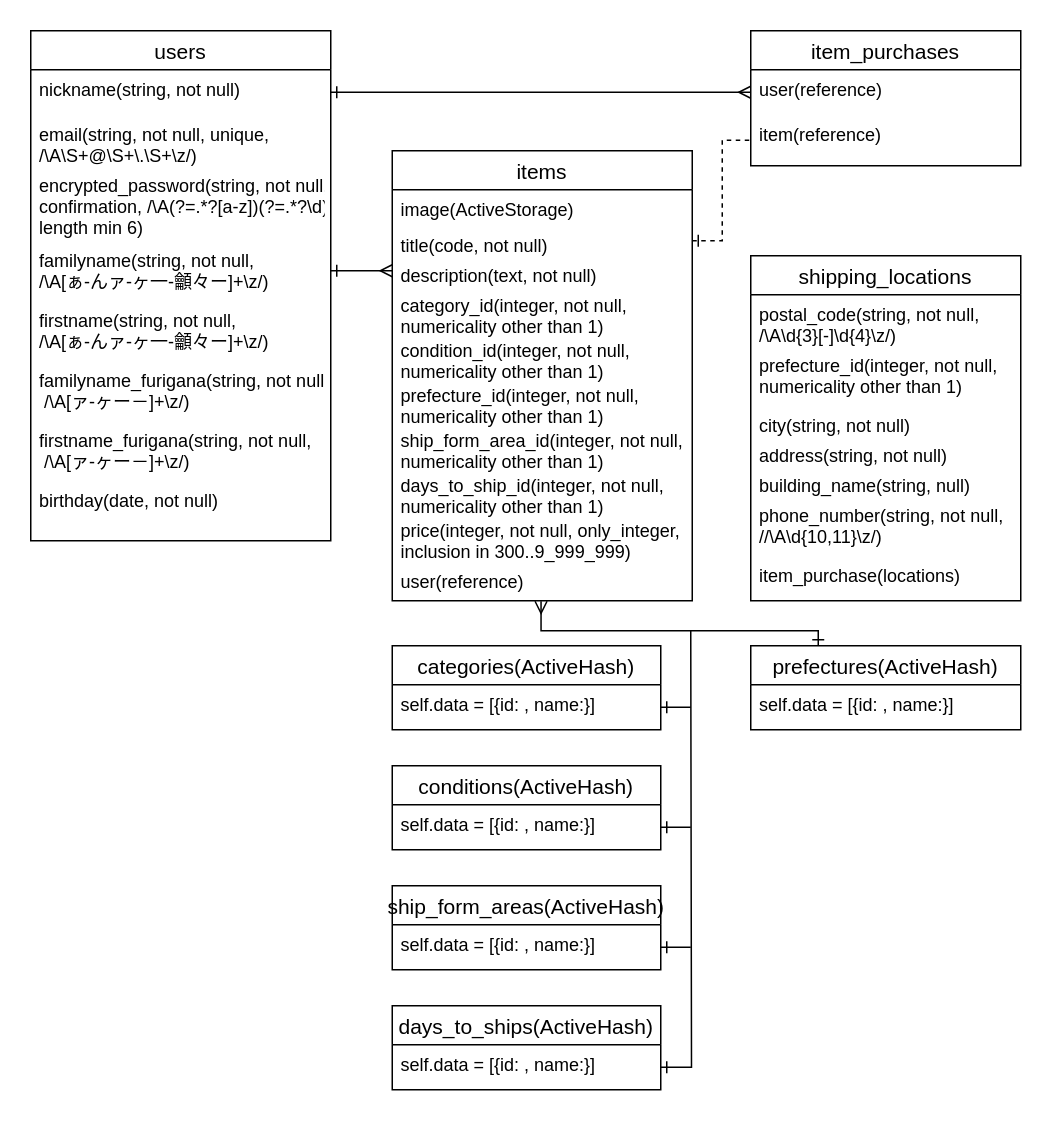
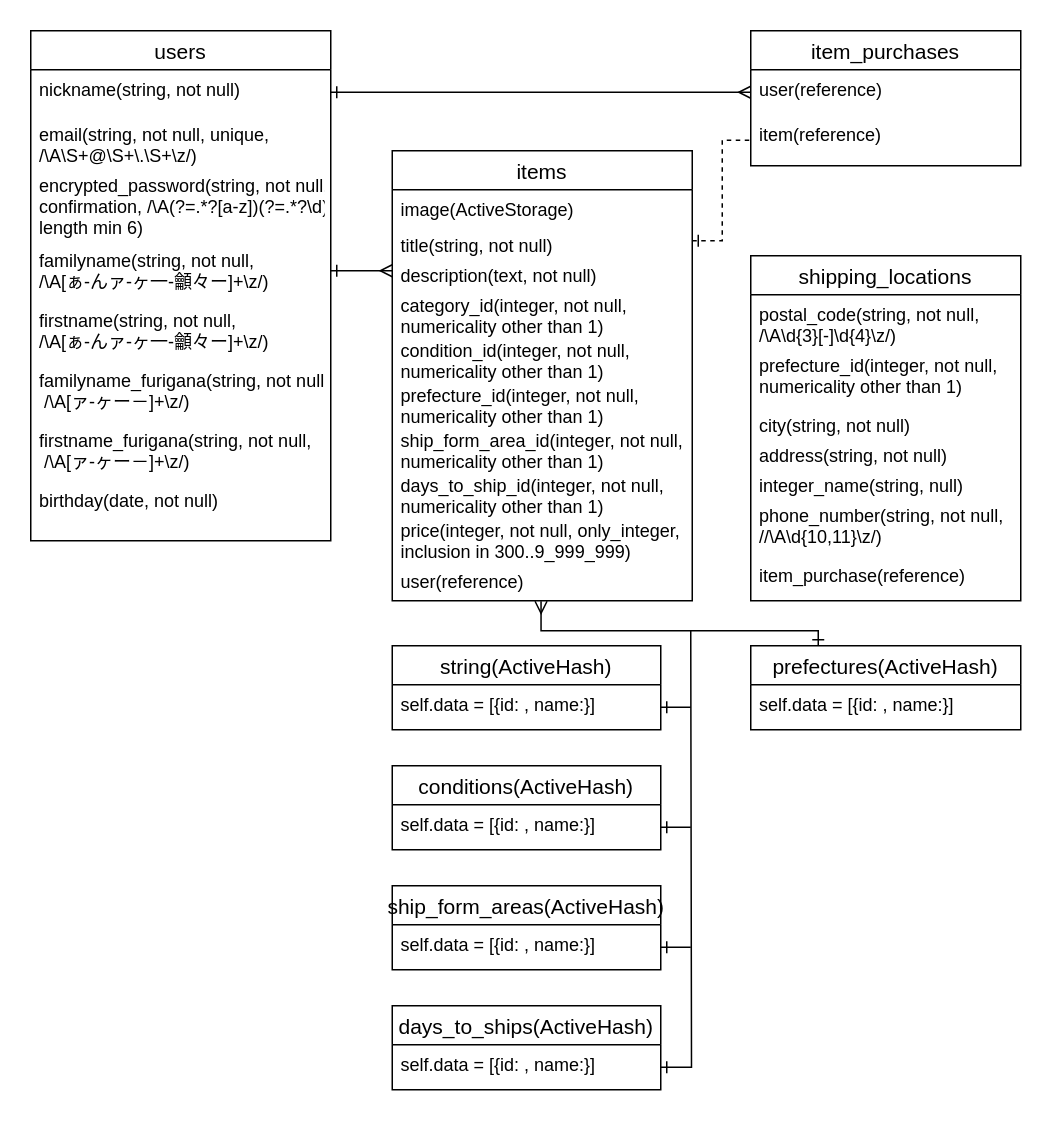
  <mxCell id="0" />
  <mxCell id="1" parent="0" />
  <mxCell id="2" value="users" style="swimlane;fontStyle=0;childLayout=stackLayout;horizontal=1;startSize=26;horizontalStack=0;resizeParent=1;resizeParentMax=0;resizeLast=0;collapsible=1;marginBottom=0;align=center;fontSize=14;" parent="1" vertex="1"><mxGeometry width="200" height="340" as="geometry" x="20" y="20" /></mxCell>
  <mxCell id="3" value="nickname(string, not null)" style="text;strokeColor=none;fillColor=none;spacingLeft=4;spacingRight=4;overflow=hidden;rotatable=0;points=[[0,0.5],[1,0.5]];portConstraint=eastwest;fontSize=12;" parent="2" vertex="1"><mxGeometry y="26" width="200" height="30" as="geometry" /></mxCell>
  <mxCell id="4" value="email(string, not null, unique, &#10;/\A\S+@\S+\.\S+\z/)" style="text;strokeColor=none;fillColor=none;spacingLeft=4;spacingRight=4;overflow=hidden;rotatable=0;points=[[0,0.5],[1,0.5]];portConstraint=eastwest;fontSize=12;" parent="2" vertex="1"><mxGeometry y="56" width="200" height="34" as="geometry" /></mxCell>
  <mxCell id="5" value="encrypted_password(string, not null,&#10;confirmation, /\A(?=.*?[a-z])(?=.*?\d)[a-z\d]{8,100}+\z/i,&#10;length min 6)" style="text;strokeColor=none;fillColor=none;spacingLeft=4;spacingRight=4;overflow=hidden;rotatable=0;points=[[0,0.5],[1,0.5]];portConstraint=eastwest;fontSize=12;" parent="2" vertex="1"><mxGeometry y="90" width="200" height="50" as="geometry" /></mxCell>
  <mxCell id="6" value="familyname(string, not null, &#10;/\A[ぁ-んァ-ヶ一-龥々ー]+\z/)" style="text;strokeColor=none;fillColor=none;spacingLeft=4;spacingRight=4;overflow=hidden;rotatable=0;points=[[0,0.5],[1,0.5]];portConstraint=eastwest;fontSize=12;" parent="2" vertex="1"><mxGeometry y="140" width="200" height="40" as="geometry" /></mxCell>
  <mxCell id="7" value="firstname(string, not null, &#10;/\A[ぁ-んァ-ヶ一-龥々ー]+\z/)" style="text;strokeColor=none;fillColor=none;spacingLeft=4;spacingRight=4;overflow=hidden;rotatable=0;points=[[0,0.5],[1,0.5]];portConstraint=eastwest;fontSize=12;" parent="2" vertex="1"><mxGeometry y="180" width="200" height="40" as="geometry" /></mxCell>
  <mxCell id="8" value="familyname_furigana(string, not null,&#10; /\A[ァ-ヶー－]+\z/)" style="text;strokeColor=none;fillColor=none;spacingLeft=4;spacingRight=4;overflow=hidden;rotatable=0;points=[[0,0.5],[1,0.5]];portConstraint=eastwest;fontSize=12;" parent="2" vertex="1"><mxGeometry y="220" width="200" height="40" as="geometry" /></mxCell>
  <mxCell id="9" value="firstname_furigana(string, not null,&#10; /\A[ァ-ヶー－]+\z/)" style="text;strokeColor=none;fillColor=none;spacingLeft=4;spacingRight=4;overflow=hidden;rotatable=0;points=[[0,0.5],[1,0.5]];portConstraint=eastwest;fontSize=12;" parent="2" vertex="1"><mxGeometry y="260" width="200" height="40" as="geometry" /></mxCell>
  <mxCell id="10" value="birthday(date, not null)" style="text;strokeColor=none;fillColor=none;spacingLeft=4;spacingRight=4;overflow=hidden;rotatable=0;points=[[0,0.5],[1,0.5]];portConstraint=eastwest;fontSize=12;" parent="2" vertex="1"><mxGeometry y="300" width="200" height="40" as="geometry" /></mxCell>
  <mxCell id="11" value="items" style="swimlane;fontStyle=0;childLayout=stackLayout;horizontal=1;startSize=26;horizontalStack=0;resizeParent=1;resizeParentMax=0;resizeLast=0;collapsible=1;marginBottom=0;align=center;fontSize=14;" parent="1" vertex="1"><mxGeometry x="261" y="100" width="200" height="300" as="geometry" /></mxCell>
  <mxCell id="12" value="image(ActiveStorage)" style="text;strokeColor=none;fillColor=none;spacingLeft=4;spacingRight=4;overflow=hidden;rotatable=0;points=[[0,0.5],[1,0.5]];portConstraint=eastwest;fontSize=12;" parent="11" vertex="1"><mxGeometry y="26" width="200" height="24" as="geometry" /></mxCell>
- <mxCell id="13" value="title(code, not null)" style="text;strokeColor=none;fillColor=none;spacingLeft=4;spacingRight=4;overflow=hidden;rotatable=0;points=[[0,0.5],[1,0.5]];portConstraint=eastwest;fontSize=12;" parent="11" vertex="1"><mxGeometry y="50" width="200" height="20" as="geometry" /></mxCell>
+ <mxCell id="13" value="title(string, not null)" style="text;strokeColor=none;fillColor=none;spacingLeft=4;spacingRight=4;overflow=hidden;rotatable=0;points=[[0,0.5],[1,0.5]];portConstraint=eastwest;fontSize=12;" parent="11" vertex="1"><mxGeometry y="50" width="200" height="20" as="geometry" /></mxCell>
  <mxCell id="14" value="description(text, not null)" style="text;strokeColor=none;fillColor=none;spacingLeft=4;spacingRight=4;overflow=hidden;rotatable=0;points=[[0,0.5],[1,0.5]];portConstraint=eastwest;fontSize=12;" parent="11" vertex="1"><mxGeometry y="70" width="200" height="20" as="geometry" /></mxCell>
  <mxCell id="15" value="category_id(integer, not null, &#10;numericality other than 1)" style="text;strokeColor=none;fillColor=none;spacingLeft=4;spacingRight=4;overflow=hidden;rotatable=0;points=[[0,0.5],[1,0.5]];portConstraint=eastwest;fontSize=12;" parent="11" vertex="1"><mxGeometry y="90" width="200" height="30" as="geometry" /></mxCell>
  <mxCell id="16" value="condition_id(integer, not null, &#10;numericality other than 1)" style="text;strokeColor=none;fillColor=none;spacingLeft=4;spacingRight=4;overflow=hidden;rotatable=0;points=[[0,0.5],[1,0.5]];portConstraint=eastwest;fontSize=12;" parent="11" vertex="1"><mxGeometry y="120" width="200" height="30" as="geometry" /></mxCell>
  <mxCell id="17" value="prefecture_id(integer, not null, &#10;numericality other than 1)" style="text;strokeColor=none;fillColor=none;spacingLeft=4;spacingRight=4;overflow=hidden;rotatable=0;points=[[0,0.5],[1,0.5]];portConstraint=eastwest;fontSize=12;" parent="11" vertex="1"><mxGeometry y="150" width="200" height="30" as="geometry" /></mxCell>
  <mxCell id="18" value="ship_form_area_id(integer, not null, &#10;numericality other than 1)" style="text;strokeColor=none;fillColor=none;spacingLeft=4;spacingRight=4;overflow=hidden;rotatable=0;points=[[0,0.5],[1,0.5]];portConstraint=eastwest;fontSize=12;" parent="11" vertex="1"><mxGeometry y="180" width="200" height="30" as="geometry" /></mxCell>
  <mxCell id="19" value="days_to_ship_id(integer, not null, &#10;numericality other than 1)" style="text;strokeColor=none;fillColor=none;spacingLeft=4;spacingRight=4;overflow=hidden;rotatable=0;points=[[0,0.5],[1,0.5]];portConstraint=eastwest;fontSize=12;" parent="11" vertex="1"><mxGeometry y="210" width="200" height="30" as="geometry" /></mxCell>
  <mxCell id="20" value="price(integer, not null, only_integer, &#10;inclusion in 300..9_999_999)" style="text;strokeColor=none;fillColor=none;spacingLeft=4;spacingRight=4;overflow=hidden;rotatable=0;points=[[0,0.5],[1,0.5]];portConstraint=eastwest;fontSize=12;" parent="11" vertex="1"><mxGeometry y="240" width="200" height="34" as="geometry" /></mxCell>
  <mxCell id="21" value="user(reference)" style="text;strokeColor=none;fillColor=none;spacingLeft=4;spacingRight=4;overflow=hidden;rotatable=0;points=[[0,0.5],[1,0.5]];portConstraint=eastwest;fontSize=12;" parent="11" vertex="1"><mxGeometry y="274" width="200" height="26" as="geometry" /></mxCell>
  <mxCell id="22" value="shipping_locations" style="swimlane;fontStyle=0;childLayout=stackLayout;horizontal=1;startSize=26;horizontalStack=0;resizeParent=1;resizeParentMax=0;resizeLast=0;collapsible=1;marginBottom=0;align=center;fontSize=14;" parent="1" vertex="1"><mxGeometry x="500" y="170" width="180" height="230" as="geometry" /></mxCell>
  <mxCell id="23" value="postal_code(string, not null, &#10;/\A\d{3}[-]\d{4}\z/)" style="text;strokeColor=none;fillColor=none;spacingLeft=4;spacingRight=4;overflow=hidden;rotatable=0;points=[[0,0.5],[1,0.5]];portConstraint=eastwest;fontSize=12;" parent="22" vertex="1"><mxGeometry y="26" width="180" height="34" as="geometry" /></mxCell>
  <mxCell id="24" value="prefecture_id(integer, not null, &#10;numericality other than 1)" style="text;strokeColor=none;fillColor=none;spacingLeft=4;spacingRight=4;overflow=hidden;rotatable=0;points=[[0,0.5],[1,0.5]];portConstraint=eastwest;fontSize=12;" parent="22" vertex="1"><mxGeometry y="60" width="180" height="40" as="geometry" /></mxCell>
  <mxCell id="25" value="city(string, not null)" style="text;strokeColor=none;fillColor=none;spacingLeft=4;spacingRight=4;overflow=hidden;rotatable=0;points=[[0,0.5],[1,0.5]];portConstraint=eastwest;fontSize=12;" parent="22" vertex="1"><mxGeometry y="100" width="180" height="20" as="geometry" /></mxCell>
  <mxCell id="26" value="address(string, not null)" style="text;strokeColor=none;fillColor=none;spacingLeft=4;spacingRight=4;overflow=hidden;rotatable=0;points=[[0,0.5],[1,0.5]];portConstraint=eastwest;fontSize=12;" parent="22" vertex="1"><mxGeometry y="120" width="180" height="20" as="geometry" /></mxCell>
- <mxCell id="27" value="building_name(string, null)" style="text;strokeColor=none;fillColor=none;spacingLeft=4;spacingRight=4;overflow=hidden;rotatable=0;points=[[0,0.5],[1,0.5]];portConstraint=eastwest;fontSize=12;" parent="22" vertex="1"><mxGeometry y="140" width="180" height="20" as="geometry" /></mxCell>
+ <mxCell id="27" value="integer_name(string, null)" style="text;strokeColor=none;fillColor=none;spacingLeft=4;spacingRight=4;overflow=hidden;rotatable=0;points=[[0,0.5],[1,0.5]];portConstraint=eastwest;fontSize=12;" parent="22" vertex="1"><mxGeometry y="140" width="180" height="20" as="geometry" /></mxCell>
  <mxCell id="28" value="phone_number(string, not null,&#10;//\A\d{10,11}\z/)" style="text;strokeColor=none;fillColor=none;spacingLeft=4;spacingRight=4;overflow=hidden;rotatable=0;points=[[0,0.5],[1,0.5]];portConstraint=eastwest;fontSize=12;" parent="22" vertex="1"><mxGeometry y="160" width="180" height="40" as="geometry" /></mxCell>
- <mxCell id="29" value="item_purchase(locations)" style="text;strokeColor=none;fillColor=none;spacingLeft=4;spacingRight=4;overflow=hidden;rotatable=0;points=[[0,0.5],[1,0.5]];portConstraint=eastwest;fontSize=12;" parent="22" vertex="1"><mxGeometry y="200" width="180" height="30" as="geometry" /></mxCell>
- <mxCell id="30" value="categories(ActiveHash)" style="swimlane;fontStyle=0;childLayout=stackLayout;horizontal=1;startSize=26;horizontalStack=0;resizeParent=1;resizeParentMax=0;resizeLast=0;collapsible=1;marginBottom=0;align=center;fontSize=14;" parent="1" vertex="1"><mxGeometry x="261" y="430" width="179" height="56" as="geometry" /></mxCell>
+ <mxCell id="29" value="item_purchase(reference)" style="text;strokeColor=none;fillColor=none;spacingLeft=4;spacingRight=4;overflow=hidden;rotatable=0;points=[[0,0.5],[1,0.5]];portConstraint=eastwest;fontSize=12;" parent="22" vertex="1"><mxGeometry y="200" width="180" height="30" as="geometry" /></mxCell>
+ <mxCell id="30" value="string(ActiveHash)" style="swimlane;fontStyle=0;childLayout=stackLayout;horizontal=1;startSize=26;horizontalStack=0;resizeParent=1;resizeParentMax=0;resizeLast=0;collapsible=1;marginBottom=0;align=center;fontSize=14;" parent="1" vertex="1"><mxGeometry x="261" y="430" width="179" height="56" as="geometry" /></mxCell>
  <mxCell id="31" value="self.data = [{id: , name:}]" style="text;strokeColor=none;fillColor=none;spacingLeft=4;spacingRight=4;overflow=hidden;rotatable=0;points=[[0,0.5],[1,0.5]];portConstraint=eastwest;fontSize=12;" parent="30" vertex="1"><mxGeometry y="26" width="179" height="30" as="geometry" /></mxCell>
  <mxCell id="32" value="conditions(ActiveHash)" style="swimlane;fontStyle=0;childLayout=stackLayout;horizontal=1;startSize=26;horizontalStack=0;resizeParent=1;resizeParentMax=0;resizeLast=0;collapsible=1;marginBottom=0;align=center;fontSize=14;" parent="1" vertex="1"><mxGeometry x="261" y="510" width="179" height="56" as="geometry" /></mxCell>
  <mxCell id="33" value="self.data = [{id: , name:}]" style="text;strokeColor=none;fillColor=none;spacingLeft=4;spacingRight=4;overflow=hidden;rotatable=0;points=[[0,0.5],[1,0.5]];portConstraint=eastwest;fontSize=12;" parent="32" vertex="1"><mxGeometry y="26" width="179" height="30" as="geometry" /></mxCell>
  <mxCell id="34" value="days_to_ships(ActiveHash)" style="swimlane;fontStyle=0;childLayout=stackLayout;horizontal=1;startSize=26;horizontalStack=0;resizeParent=1;resizeParentMax=0;resizeLast=0;collapsible=1;marginBottom=0;align=center;fontSize=14;" parent="1" vertex="1"><mxGeometry x="261" y="670" width="179" height="56" as="geometry" /></mxCell>
  <mxCell id="35" value="self.data = [{id: , name:}]" style="text;strokeColor=none;fillColor=none;spacingLeft=4;spacingRight=4;overflow=hidden;rotatable=0;points=[[0,0.5],[1,0.5]];portConstraint=eastwest;fontSize=12;" parent="34" vertex="1"><mxGeometry y="26" width="179" height="30" as="geometry" /></mxCell>
  <mxCell id="36" value="ship_form_areas(ActiveHash)" style="swimlane;fontStyle=0;childLayout=stackLayout;horizontal=1;startSize=26;horizontalStack=0;resizeParent=1;resizeParentMax=0;resizeLast=0;collapsible=1;marginBottom=0;align=center;fontSize=14;" parent="1" vertex="1"><mxGeometry x="261" y="590" width="179" height="56" as="geometry" /></mxCell>
  <mxCell id="37" value="self.data = [{id: , name:}]" style="text;strokeColor=none;fillColor=none;spacingLeft=4;spacingRight=4;overflow=hidden;rotatable=0;points=[[0,0.5],[1,0.5]];portConstraint=eastwest;fontSize=12;" parent="36" vertex="1"><mxGeometry y="26" width="179" height="30" as="geometry" /></mxCell>
  <mxCell id="38" style="edgeStyle=elbowEdgeStyle;rounded=0;orthogonalLoop=1;jettySize=auto;html=1;exitX=0.25;exitY=0;exitDx=0;exitDy=0;startArrow=ERone;startFill=0;endArrow=ERmany;endFill=0;elbow=vertical;entryX=0.496;entryY=1.013;entryDx=0;entryDy=0;entryPerimeter=0;" parent="1" source="39" target="21" edge="1"><mxGeometry relative="1" as="geometry"><mxPoint x="360" y="407" as="targetPoint" /><Array as="points"><mxPoint x="450" y="420" /></Array></mxGeometry></mxCell>
  <mxCell id="39" value="prefectures(ActiveHash)" style="swimlane;fontStyle=0;childLayout=stackLayout;horizontal=1;startSize=26;horizontalStack=0;resizeParent=1;resizeParentMax=0;resizeLast=0;collapsible=1;marginBottom=0;align=center;fontSize=14;" parent="1" vertex="1"><mxGeometry x="500" y="430" width="180" height="56" as="geometry" /></mxCell>
  <mxCell id="40" value="self.data = [{id: , name:}]" style="text;strokeColor=none;fillColor=none;spacingLeft=4;spacingRight=4;overflow=hidden;rotatable=0;points=[[0,0.5],[1,0.5]];portConstraint=eastwest;fontSize=12;" parent="39" vertex="1"><mxGeometry y="26" width="180" height="30" as="geometry" /></mxCell>
  <mxCell id="41" value="item_purchases" style="swimlane;fontStyle=0;childLayout=stackLayout;horizontal=1;startSize=26;horizontalStack=0;resizeParent=1;resizeParentMax=0;resizeLast=0;collapsible=1;marginBottom=0;align=center;fontSize=14;" parent="1" vertex="1"><mxGeometry x="500" width="180" height="90" as="geometry" y="20" /></mxCell>
  <mxCell id="42" value="user(reference)" style="text;strokeColor=none;fillColor=none;spacingLeft=4;spacingRight=4;overflow=hidden;rotatable=0;points=[[0,0.5],[1,0.5]];portConstraint=eastwest;fontSize=12;" parent="41" vertex="1"><mxGeometry y="26" width="180" height="30" as="geometry" /></mxCell>
  <mxCell id="43" value="item(reference)" style="text;strokeColor=none;fillColor=none;spacingLeft=4;spacingRight=4;overflow=hidden;rotatable=0;points=[[0,0.5],[1,0.5]];portConstraint=eastwest;fontSize=12;" parent="41" vertex="1"><mxGeometry y="56" width="180" height="34" as="geometry" /></mxCell>
  <mxCell id="44" style="edgeStyle=elbowEdgeStyle;rounded=0;orthogonalLoop=1;jettySize=auto;html=1;exitX=1;exitY=0.5;exitDx=0;exitDy=0;entryX=0;entryY=0.5;entryDx=0;entryDy=0;startArrow=ERone;startFill=0;endArrow=none;endFill=0;dashed=1;" parent="1" source="13" target="43" edge="1"><mxGeometry relative="1" as="geometry" /></mxCell>
  <mxCell id="45" style="edgeStyle=elbowEdgeStyle;rounded=0;orthogonalLoop=1;jettySize=auto;html=1;exitX=1;exitY=0.5;exitDx=0;exitDy=0;entryX=0;entryY=0.5;entryDx=0;entryDy=0;startArrow=ERone;startFill=0;endArrow=ERmany;endFill=0;" parent="1" source="3" target="42" edge="1"><mxGeometry relative="1" as="geometry" /></mxCell>
  <mxCell id="46" style="edgeStyle=orthogonalEdgeStyle;rounded=0;orthogonalLoop=1;jettySize=auto;elbow=vertical;html=1;exitX=1;exitY=0.5;exitDx=0;exitDy=0;startArrow=ERone;startFill=0;endArrow=none;endFill=0;" parent="1" source="35" edge="1"><mxGeometry relative="1" as="geometry"><mxPoint x="460" y="420" as="targetPoint" /><mxPoint x="431" y="721" as="sourcePoint" /></mxGeometry></mxCell>
  <mxCell id="47" style="edgeStyle=orthogonalEdgeStyle;rounded=0;orthogonalLoop=1;jettySize=auto;html=1;exitX=1;exitY=0.5;exitDx=0;exitDy=0;startArrow=ERone;startFill=0;endArrow=none;endFill=0;" parent="1" source="37" edge="1"><mxGeometry relative="1" as="geometry"><mxPoint x="460" y="631" as="targetPoint" /></mxGeometry></mxCell>
  <mxCell id="48" style="edgeStyle=orthogonalEdgeStyle;rounded=0;orthogonalLoop=1;jettySize=auto;html=1;exitX=1;exitY=0.5;exitDx=0;exitDy=0;startArrow=ERone;startFill=0;endArrow=none;endFill=0;" parent="1" source="33" edge="1"><mxGeometry relative="1" as="geometry"><mxPoint x="460" y="551" as="targetPoint" /></mxGeometry></mxCell>
  <mxCell id="49" style="edgeStyle=orthogonalEdgeStyle;rounded=0;orthogonalLoop=1;jettySize=auto;html=1;exitX=1;exitY=0.5;exitDx=0;exitDy=0;startArrow=ERone;startFill=0;endArrow=none;endFill=0;" parent="1" source="31" edge="1"><mxGeometry relative="1" as="geometry"><mxPoint x="460" y="471" as="targetPoint" /></mxGeometry></mxCell>
  <mxCell id="50" style="edgeStyle=none;rounded=0;orthogonalLoop=1;jettySize=auto;html=1;exitX=1;exitY=0.5;exitDx=0;exitDy=0;entryX=0;entryY=0.5;entryDx=0;entryDy=0;startArrow=ERone;startFill=0;endArrow=ERmany;endFill=0;" parent="1" source="6" target="14" edge="1"><mxGeometry relative="1" as="geometry" /></mxCell>
